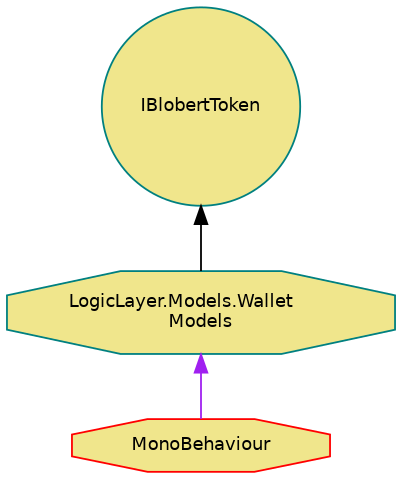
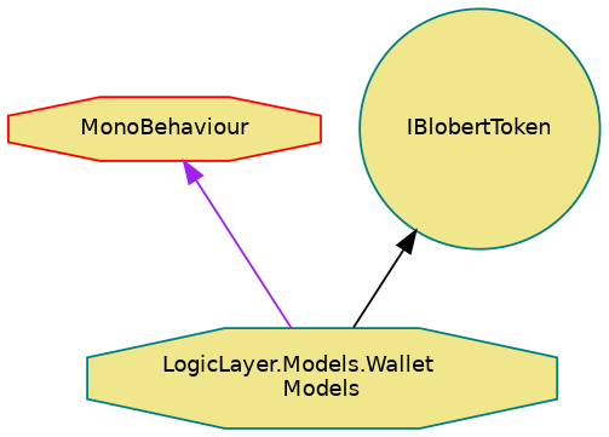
  digraph {
    node [color=teal fillcolor=khaki fontname=Helvetica fontsize=10 shape=octagon style=filled]
    edge [dir=back fontname=Helvetica fontsize=10 labelfontname=Helvetica labelfontsize=10 style=solid]
    n1 [fontcolor=black height=0.2 label="LogicLayer.Models.Wallet\lModels" width=0.4]
    n2 [color=red height=0.2 label=MonoBehaviour width=0.4]
    n3 [height=0.2 label=IBlobertToken shape=circle width=0.4]
-   n1 -> n2 [color=purple]
+   n2 -> n1 [color=purple]
    n3 -> n1 [color=black]
  }
